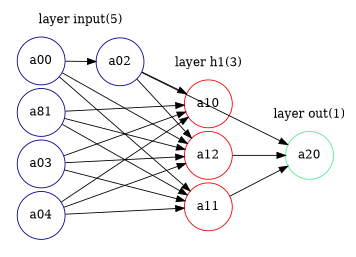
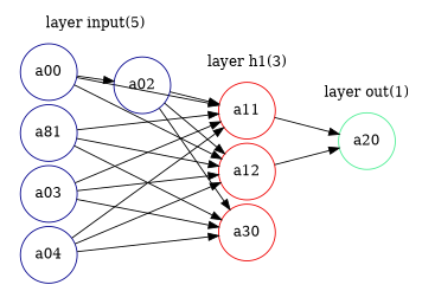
  digraph {
    nodesep=.05
    rankdir=LR
    splines=line
    node [color=blue4 shape=circle style=solid]
-   a10 [color=red2 height=.5]
+   a10 [color=red2 height=.5 label=a30]
    a11 [color=red2 height=.5]
    a12 [color=red2 height=.5]
    a00 [height=.5]
    n5 [height=.5 label=a81]
    a02 [height=.5]
    a03 [height=.5]
    a04 [height=.5]
    a20 [color=seagreen2 height=.5]
    subgraph cluster_1 {
      color=white
      label="layer h1(3)"
      a10
      a11
      a12
    }
    subgraph cluster_2 {
      color=white
      label="layer input(5)"
      a00
      n5
      a02
      a03
      a04
    }
    subgraph cluster_3 {
      color=white
      label="layer out(1)"
      a20
    }
    a11 -> a20
    a12 -> a20
    a00 -> a11
    a00 -> a12
    a00 -> a02
    n5 -> a10
    n5 -> a11
    n5 -> a12
    a02 -> a10
-   a02 -> a20
+   a02 -> a11
    a02 -> a12
    a03 -> a10
    a03 -> a11
    a03 -> a12
    a04 -> a10
    a04 -> a11
    a04 -> a12
  }
